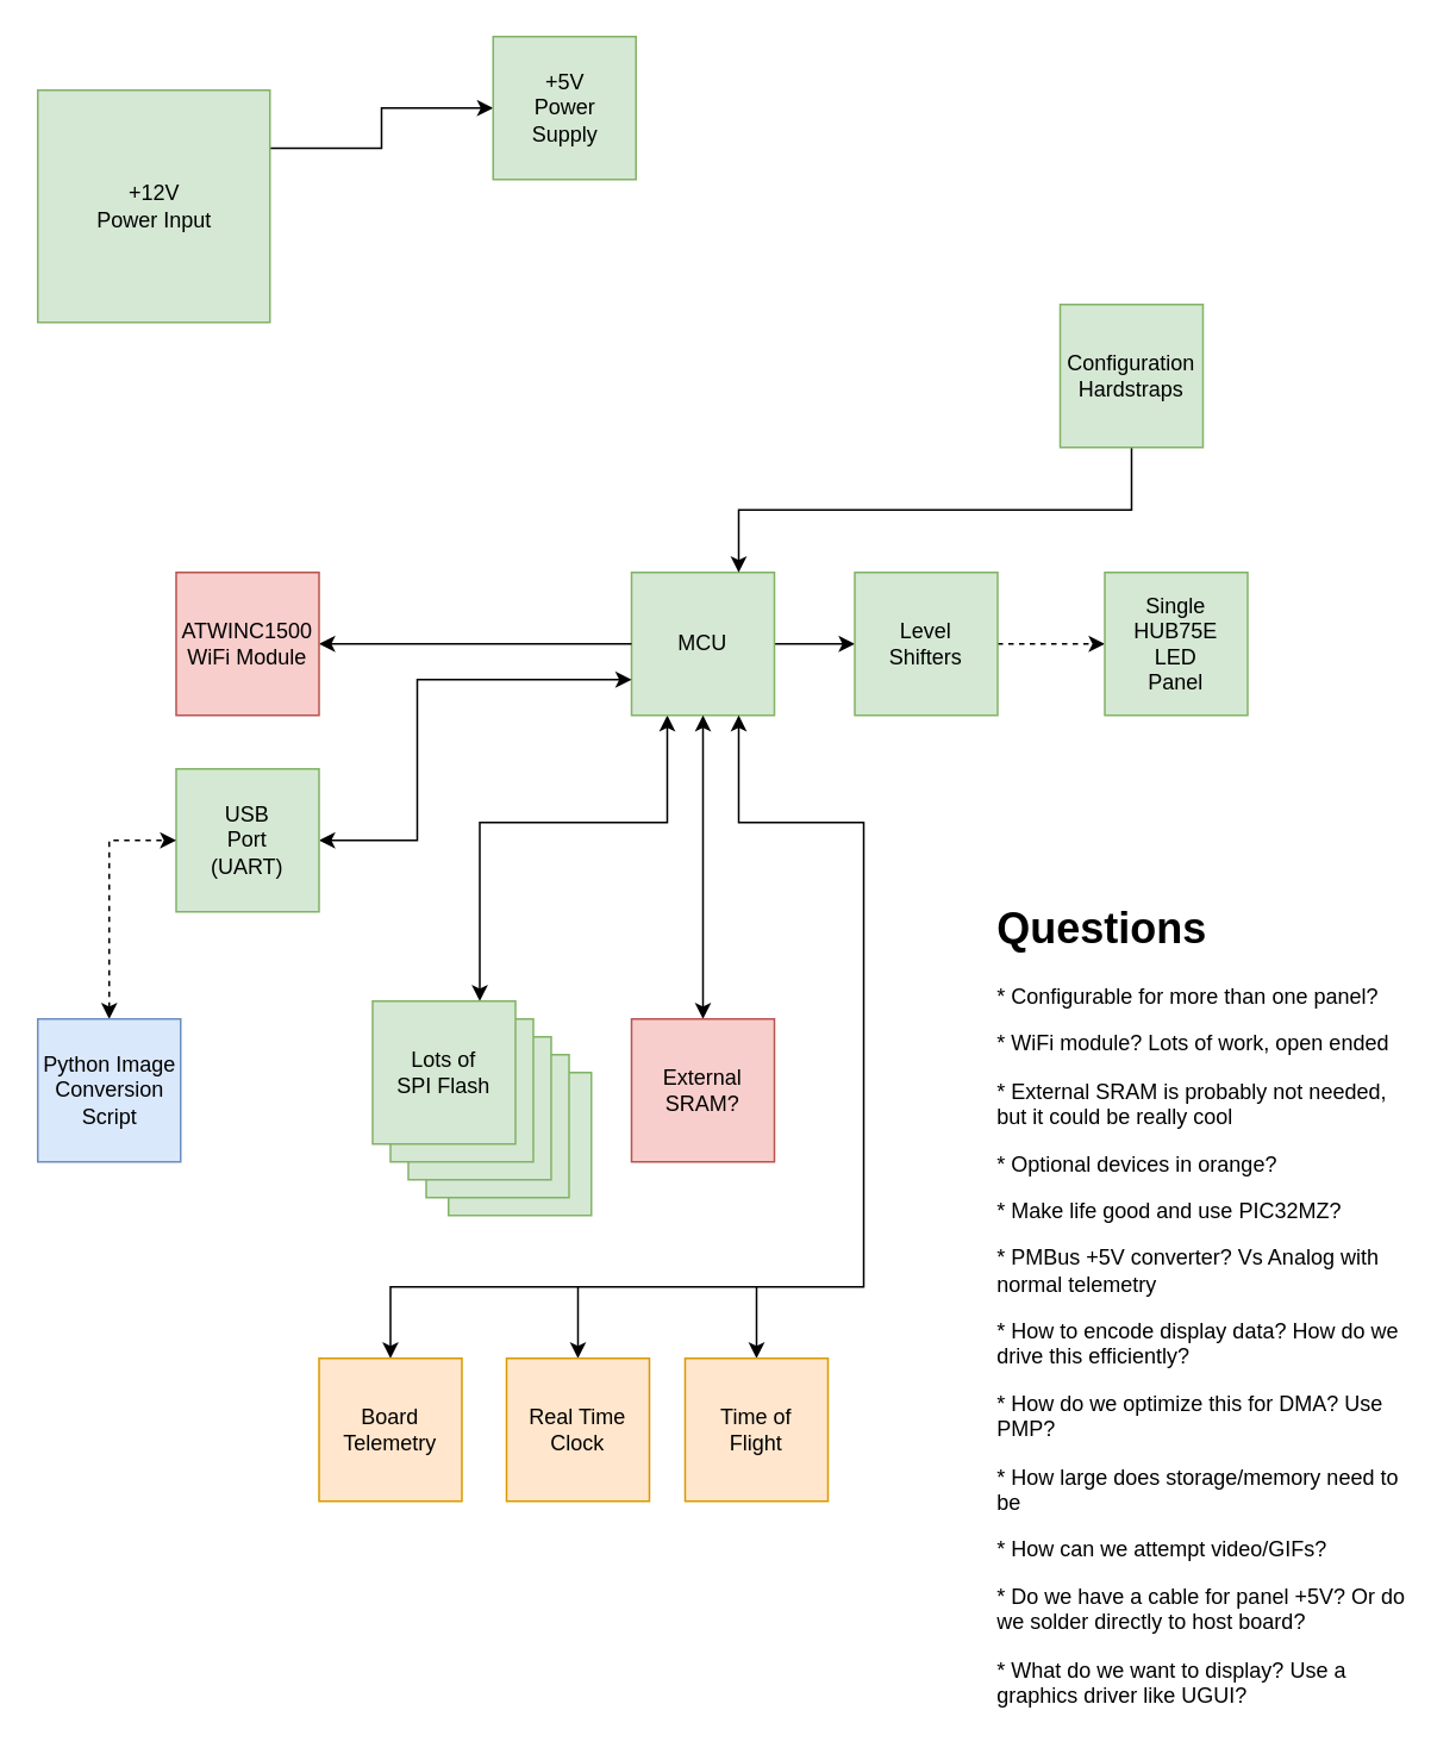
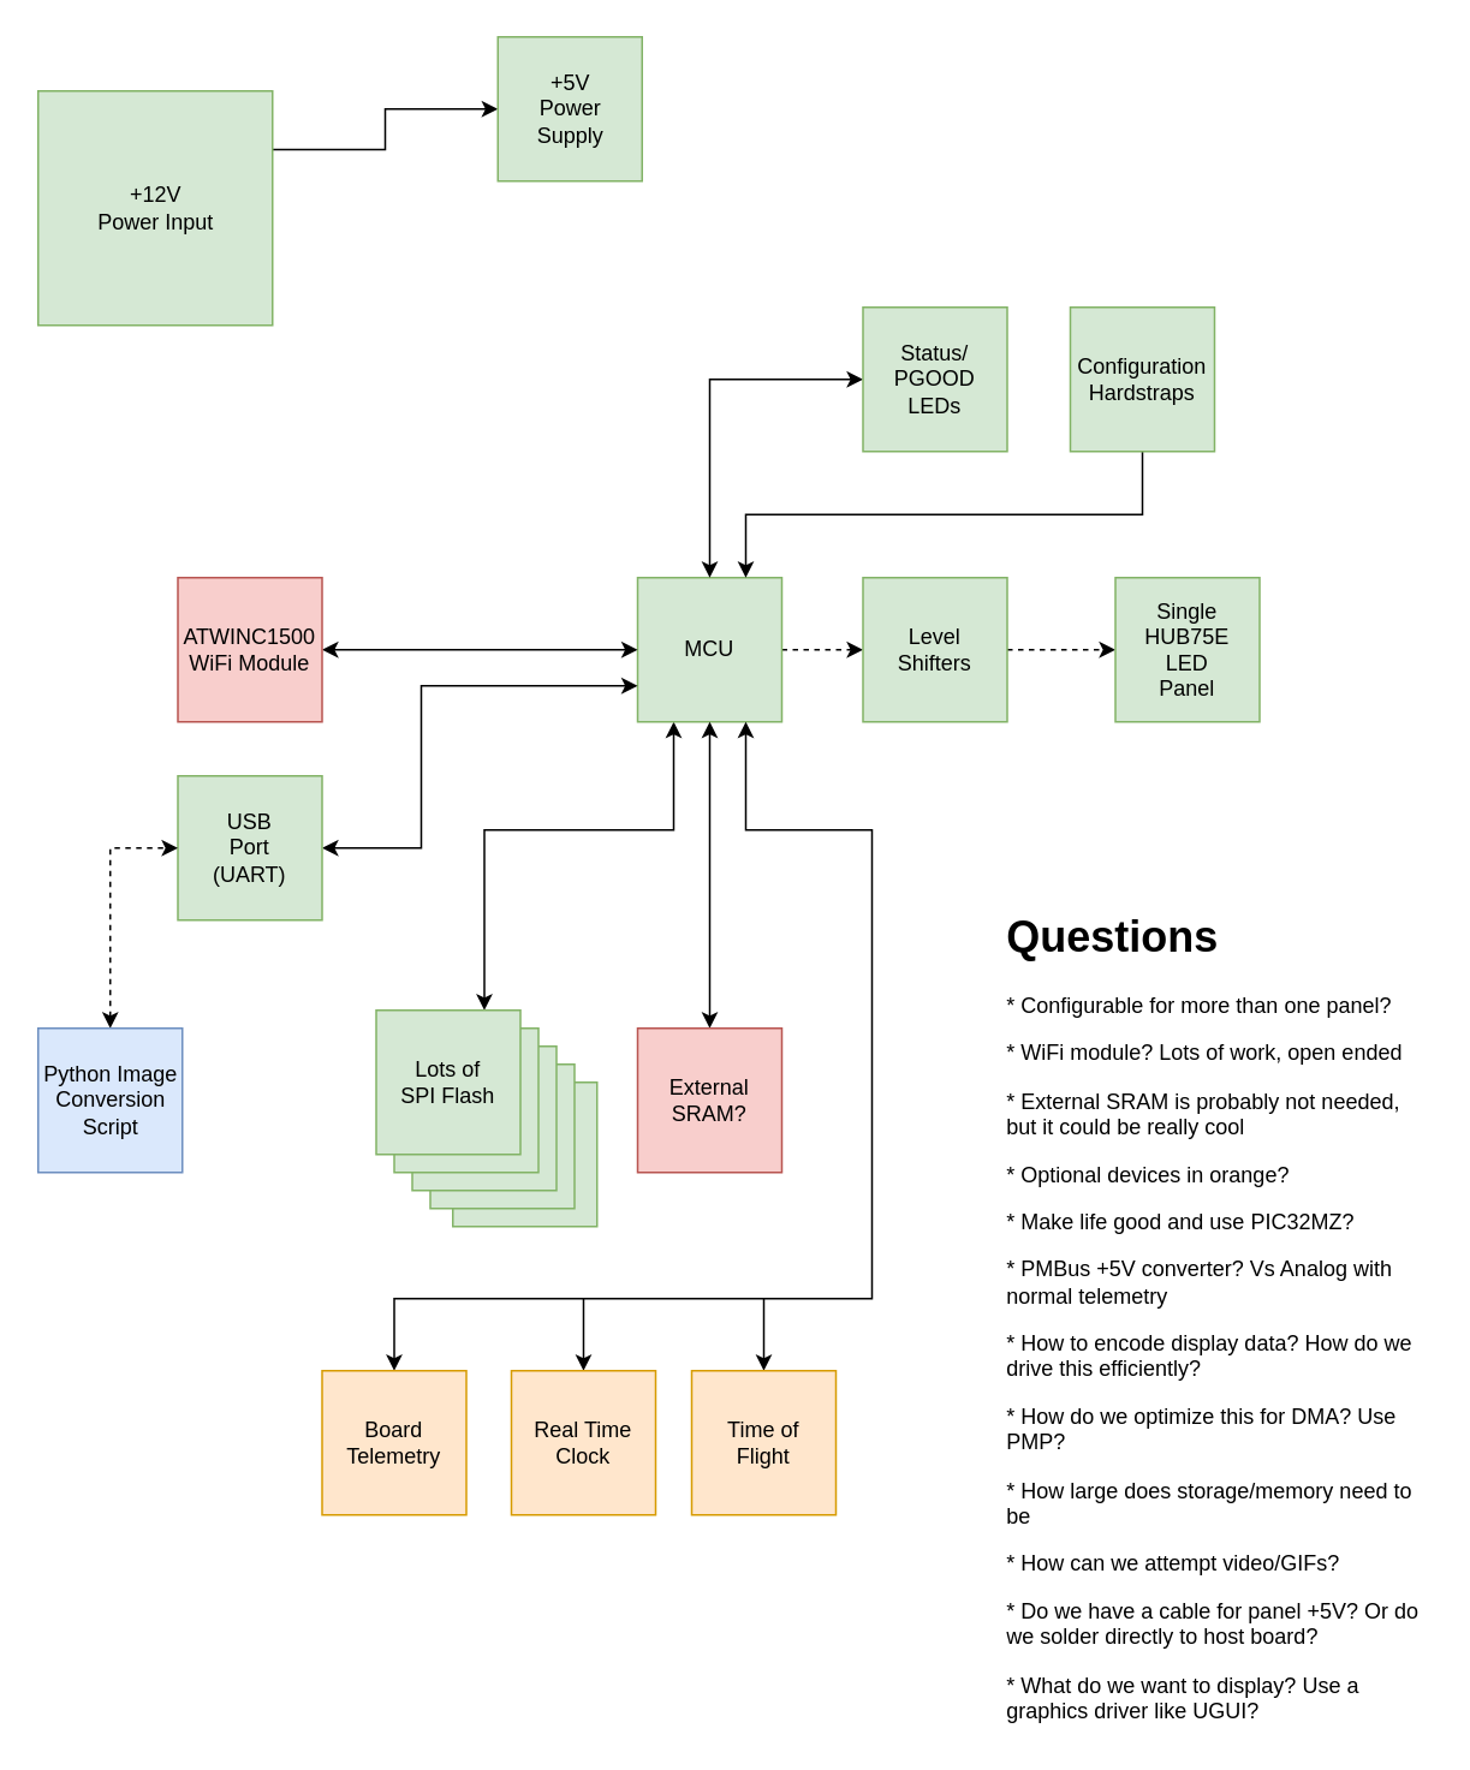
  <mxCell id="0" />
  <mxCell id="1" parent="0" />
- <mxCell id="2" style="edgeStyle=orthogonalEdgeStyle;rounded=0;orthogonalLoop=1;jettySize=auto;html=1;exitX=1;exitY=0.5;exitDx=0;exitDy=0;entryX=0;entryY=0.5;entryDx=0;entryDy=0;" edge="1" parent="1" source="4" target="6"><mxGeometry relative="1" as="geometry" /></mxCell>
+ <mxCell id="2" style="edgeStyle=orthogonalEdgeStyle;rounded=0;orthogonalLoop=1;jettySize=auto;html=1;exitX=1;exitY=0.5;exitDx=0;exitDy=0;entryX=0;entryY=0.5;entryDx=0;entryDy=0;dashed=1;" edge="1" parent="1" source="4" target="6"><mxGeometry relative="1" as="geometry" /></mxCell>
  <mxCell id="3" style="edgeStyle=orthogonalEdgeStyle;rounded=0;orthogonalLoop=1;jettySize=auto;html=1;exitX=0.25;exitY=1;exitDx=0;exitDy=0;entryX=0.75;entryY=0;entryDx=0;entryDy=0;startArrow=classic;startFill=1;" edge="1" parent="1" source="4" target="25"><mxGeometry relative="1" as="geometry"><Array as="points"><mxPoint x="373" y="460" /><mxPoint x="268" y="460" /></Array></mxGeometry></mxCell>
  <mxCell id="4" value="MCU" style="whiteSpace=wrap;html=1;aspect=fixed;fillColor=#d5e8d4;strokeColor=#82b366;" vertex="1" parent="1"><mxGeometry x="353" y="320" width="80" height="80" as="geometry" /></mxCell>
  <mxCell id="5" style="edgeStyle=orthogonalEdgeStyle;rounded=0;orthogonalLoop=1;jettySize=auto;html=1;exitX=1;exitY=0.5;exitDx=0;exitDy=0;entryX=0;entryY=0.5;entryDx=0;entryDy=0;dashed=1;" edge="1" parent="1" source="6" target="7"><mxGeometry relative="1" as="geometry" /></mxCell>
  <mxCell id="6" value="Level&lt;br&gt;Shifters" style="whiteSpace=wrap;html=1;aspect=fixed;fillColor=#d5e8d4;strokeColor=#82b366;" vertex="1" parent="1"><mxGeometry x="478" y="320" width="80" height="80" as="geometry" /></mxCell>
  <mxCell id="7" value="Single&lt;br&gt;HUB75E&lt;br&gt;LED&lt;br&gt;Panel" style="whiteSpace=wrap;html=1;aspect=fixed;fillColor=#d5e8d4;strokeColor=#82b366;" vertex="1" parent="1"><mxGeometry x="618" y="320" width="80" height="80" as="geometry" /></mxCell>
  <mxCell id="8" style="edgeStyle=orthogonalEdgeStyle;rounded=0;orthogonalLoop=1;jettySize=auto;html=1;exitX=1;exitY=0.5;exitDx=0;exitDy=0;entryX=0;entryY=0.75;entryDx=0;entryDy=0;startArrow=classic;startFill=1;" edge="1" parent="1" source="9" target="4"><mxGeometry relative="1" as="geometry"><Array as="points"><mxPoint x="233" y="470" /><mxPoint x="233" y="380" /></Array></mxGeometry></mxCell>
  <mxCell id="9" value="USB&lt;br&gt;Port&lt;br&gt;(UART)" style="whiteSpace=wrap;html=1;aspect=fixed;fillColor=#d5e8d4;strokeColor=#82b366;" vertex="1" parent="1"><mxGeometry x="98" y="430" width="80" height="80" as="geometry" /></mxCell>
- <mxCell id="10" style="edgeStyle=orthogonalEdgeStyle;rounded=0;orthogonalLoop=1;jettySize=auto;html=1;exitX=1;exitY=0.5;exitDx=0;exitDy=0;entryX=0;entryY=0.5;entryDx=0;entryDy=0;startArrow=classic;startFill=1;endArrow=none;" edge="1" parent="1" source="11" target="4"><mxGeometry relative="1" as="geometry"><Array as="points"><mxPoint x="193" y="360" /><mxPoint x="193" y="360" /></Array></mxGeometry></mxCell>
+ <mxCell id="10" style="edgeStyle=orthogonalEdgeStyle;rounded=0;orthogonalLoop=1;jettySize=auto;html=1;exitX=1;exitY=0.5;exitDx=0;exitDy=0;entryX=0;entryY=0.5;entryDx=0;entryDy=0;startArrow=classic;startFill=1;" edge="1" parent="1" source="11" target="4"><mxGeometry relative="1" as="geometry"><Array as="points"><mxPoint x="193" y="360" /><mxPoint x="193" y="360" /></Array></mxGeometry></mxCell>
  <mxCell id="11" value="ATWINC1500&lt;br&gt;WiFi Module" style="whiteSpace=wrap;html=1;aspect=fixed;fillColor=#f8cecc;strokeColor=#b85450;" vertex="1" parent="1"><mxGeometry x="98" y="320" width="80" height="80" as="geometry" /></mxCell>
  <mxCell id="12" style="edgeStyle=orthogonalEdgeStyle;rounded=0;orthogonalLoop=1;jettySize=auto;html=1;exitX=1;exitY=0.25;exitDx=0;exitDy=0;entryX=0;entryY=0.5;entryDx=0;entryDy=0;" edge="1" parent="1" source="13" target="14"><mxGeometry relative="1" as="geometry" /></mxCell>
  <mxCell id="13" value="+12V&lt;br&gt;Power Input" style="whiteSpace=wrap;html=1;aspect=fixed;fillColor=#d5e8d4;strokeColor=#82b366;" vertex="1" parent="1"><mxGeometry x="20.5" y="50" width="130" height="130" as="geometry" /></mxCell>
  <mxCell id="14" value="+5V&lt;br&gt;Power&lt;br&gt;Supply" style="whiteSpace=wrap;html=1;aspect=fixed;fillColor=#d5e8d4;strokeColor=#82b366;" vertex="1" parent="1"><mxGeometry x="275.5" y="20" width="80" height="80" as="geometry" /></mxCell>
  <mxCell id="15" style="edgeStyle=orthogonalEdgeStyle;rounded=0;orthogonalLoop=1;jettySize=auto;html=1;exitX=0.5;exitY=0;exitDx=0;exitDy=0;startArrow=classic;startFill=1;endArrow=none;endFill=0;" edge="1" parent="1" source="16"><mxGeometry relative="1" as="geometry"><mxPoint x="323" y="720" as="targetPoint" /><Array as="points"><mxPoint x="218" y="720" /></Array></mxGeometry></mxCell>
  <mxCell id="16" value="Board&lt;br&gt;Telemetry" style="whiteSpace=wrap;html=1;aspect=fixed;fillColor=#ffe6cc;strokeColor=#d79b00;" vertex="1" parent="1"><mxGeometry x="178" y="760" width="80" height="80" as="geometry" /></mxCell>
  <mxCell id="17" style="edgeStyle=orthogonalEdgeStyle;rounded=0;orthogonalLoop=1;jettySize=auto;html=1;exitX=0.5;exitY=0;exitDx=0;exitDy=0;entryX=0.75;entryY=1;entryDx=0;entryDy=0;startArrow=classic;startFill=1;" edge="1" parent="1" source="18" target="4"><mxGeometry relative="1" as="geometry"><Array as="points"><mxPoint x="323" y="720" /><mxPoint x="483" y="720" /><mxPoint x="483" y="460" /><mxPoint x="413" y="460" /></Array></mxGeometry></mxCell>
  <mxCell id="18" value="Real Time&lt;br&gt;Clock" style="whiteSpace=wrap;html=1;aspect=fixed;fillColor=#ffe6cc;strokeColor=#d79b00;" vertex="1" parent="1"><mxGeometry x="283" y="760" width="80" height="80" as="geometry" /></mxCell>
  <mxCell id="19" style="edgeStyle=orthogonalEdgeStyle;rounded=0;orthogonalLoop=1;jettySize=auto;html=1;exitX=0.5;exitY=0;exitDx=0;exitDy=0;startArrow=classic;startFill=1;endArrow=none;endFill=0;" edge="1" parent="1" source="20"><mxGeometry relative="1" as="geometry"><mxPoint x="423" y="720" as="targetPoint" /></mxGeometry></mxCell>
  <mxCell id="20" value="Time of&lt;br&gt;Flight" style="whiteSpace=wrap;html=1;aspect=fixed;fillColor=#ffe6cc;strokeColor=#d79b00;" vertex="1" parent="1"><mxGeometry x="383" y="760" width="80" height="80" as="geometry" /></mxCell>
  <mxCell id="21" value="" style="whiteSpace=wrap;html=1;aspect=fixed;fillColor=#d5e8d4;strokeColor=#82b366;" vertex="1" parent="1"><mxGeometry x="250.5" y="600" width="80" height="80" as="geometry" /></mxCell>
  <mxCell id="22" value="" style="whiteSpace=wrap;html=1;aspect=fixed;fillColor=#d5e8d4;strokeColor=#82b366;" vertex="1" parent="1"><mxGeometry x="238" y="590" width="80" height="80" as="geometry" /></mxCell>
  <mxCell id="23" value="" style="whiteSpace=wrap;html=1;aspect=fixed;fillColor=#d5e8d4;strokeColor=#82b366;" vertex="1" parent="1"><mxGeometry x="228" y="580" width="80" height="80" as="geometry" /></mxCell>
  <mxCell id="24" value="" style="whiteSpace=wrap;html=1;aspect=fixed;fillColor=#d5e8d4;strokeColor=#82b366;" vertex="1" parent="1"><mxGeometry x="218" y="570" width="80" height="80" as="geometry" /></mxCell>
  <mxCell id="25" value="Lots of&lt;br&gt;SPI Flash" style="whiteSpace=wrap;html=1;aspect=fixed;fillColor=#d5e8d4;strokeColor=#82b366;" vertex="1" parent="1"><mxGeometry x="208" y="560" width="80" height="80" as="geometry" /></mxCell>
  <mxCell id="26" style="edgeStyle=orthogonalEdgeStyle;rounded=0;orthogonalLoop=1;jettySize=auto;html=1;exitX=0.5;exitY=0;exitDx=0;exitDy=0;entryX=0.5;entryY=1;entryDx=0;entryDy=0;startArrow=classic;startFill=1;" edge="1" parent="1" source="27" target="4"><mxGeometry relative="1" as="geometry" /></mxCell>
  <mxCell id="27" value="External&lt;br&gt;SRAM?" style="whiteSpace=wrap;html=1;aspect=fixed;fillColor=#f8cecc;strokeColor=#b85450;" vertex="1" parent="1"><mxGeometry x="353" y="570" width="80" height="80" as="geometry" /></mxCell>
+ <mxCell id="28" style="edgeStyle=orthogonalEdgeStyle;rounded=0;orthogonalLoop=1;jettySize=auto;html=1;exitX=0;exitY=0.5;exitDx=0;exitDy=0;entryX=0.5;entryY=0;entryDx=0;entryDy=0;startArrow=classic;startFill=1;endArrow=classic;endFill=1;" edge="1" parent="1" source="29" target="4"><mxGeometry relative="1" as="geometry" /></mxCell>
+ <mxCell id="29" value="Status/&lt;br&gt;PGOOD&lt;br&gt;LEDs" style="whiteSpace=wrap;html=1;aspect=fixed;fillColor=#d5e8d4;strokeColor=#82b366;" vertex="1" parent="1"><mxGeometry x="478" y="170" width="80" height="80" as="geometry" /></mxCell>
  <mxCell id="30" style="edgeStyle=orthogonalEdgeStyle;rounded=0;orthogonalLoop=1;jettySize=auto;html=1;exitX=0.5;exitY=0;exitDx=0;exitDy=0;entryX=0;entryY=0.5;entryDx=0;entryDy=0;startArrow=classic;startFill=1;endArrow=classic;endFill=1;dashed=1;" edge="1" parent="1" source="31" target="9"><mxGeometry relative="1" as="geometry" /></mxCell>
  <mxCell id="31" value="Python Image&lt;br&gt;Conversion&lt;br&gt;Script" style="whiteSpace=wrap;html=1;aspect=fixed;fillColor=#dae8fc;strokeColor=#6c8ebf;" vertex="1" parent="1"><mxGeometry x="20.5" y="570" width="80" height="80" as="geometry" /></mxCell>
  <mxCell id="32" value="&lt;h1&gt;Questions&lt;/h1&gt;&lt;p&gt;* Configurable for more than one panel?&lt;/p&gt;&lt;p&gt;* WiFi module? Lots of work, open ended&lt;/p&gt;&lt;p&gt;* External SRAM is probably not needed, but it could be really cool&lt;/p&gt;&lt;p&gt;* Optional devices in orange?&lt;/p&gt;&lt;p&gt;* Make life good and use PIC32MZ?&lt;/p&gt;&lt;p&gt;* PMBus +5V converter? Vs Analog with normal telemetry&lt;/p&gt;&lt;p&gt;* How to encode display data? How do we drive this efficiently?&lt;/p&gt;&lt;p&gt;* How do we optimize this for DMA? Use PMP?&lt;/p&gt;&lt;p&gt;* How large does storage/memory need to be&lt;/p&gt;&lt;p&gt;* How can we attempt video/GIFs?&lt;/p&gt;&lt;p&gt;* Do we have a cable for panel +5V? Or do we solder directly to host board?&lt;/p&gt;&lt;p&gt;* What do we want to display? Use a graphics driver like UGUI?&lt;/p&gt;" style="text;html=1;strokeColor=none;fillColor=none;spacing=5;spacingTop=-20;whiteSpace=wrap;overflow=hidden;rounded=0;" vertex="1" parent="1"><mxGeometry x="553" y="500" width="240" height="460" as="geometry" /></mxCell>
  <mxCell id="33" style="edgeStyle=orthogonalEdgeStyle;rounded=0;orthogonalLoop=1;jettySize=auto;html=1;exitX=0.5;exitY=1;exitDx=0;exitDy=0;entryX=0.75;entryY=0;entryDx=0;entryDy=0;startArrow=none;startFill=0;endArrow=classic;endFill=1;" edge="1" parent="1" source="34" target="4"><mxGeometry relative="1" as="geometry" /></mxCell>
  <mxCell id="34" value="Configuration&lt;br&gt;Hardstraps" style="whiteSpace=wrap;html=1;aspect=fixed;fillColor=#d5e8d4;strokeColor=#82b366;" vertex="1" parent="1"><mxGeometry x="593" y="170" width="80" height="80" as="geometry" /></mxCell>
